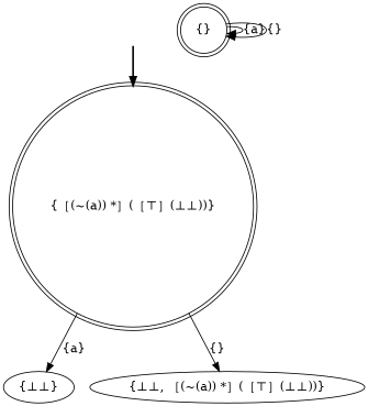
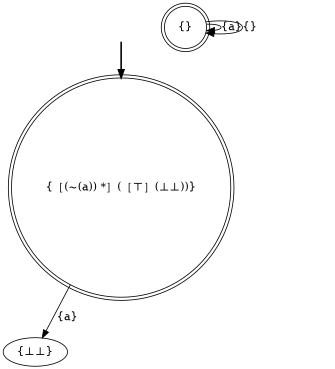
  digraph {
    fake0 [style=invisible]
    "{［(~(a)) *］(［⊤］(⊥⊥))}" [root=true shape=doublecircle]
    "{⊥⊥}"
-   "{⊥⊥, ［(~(a)) *］(［⊤］(⊥⊥))}"
    "{}" [shape=doublecircle]
    fake0 -> "{［(~(a)) *］(［⊤］(⊥⊥))}" [style=bold]
    "{［(~(a)) *］(［⊤］(⊥⊥))}" -> "{⊥⊥}" [label="{a}"]
-   "{［(~(a)) *］(［⊤］(⊥⊥))}" -> "{⊥⊥, ［(~(a)) *］(［⊤］(⊥⊥))}" [label="{}"]
    "{}" -> "{}" [label="{a}"]
    "{}" -> "{}" [label="{}"]
  }
